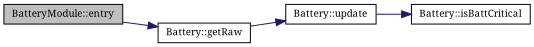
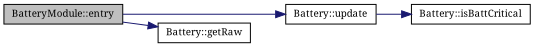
  digraph {
    fontname="Noto Serif"
    rankdir=LR
    node [color=black fillcolor=white fontname="Noto Serif" fontsize=10 shape=record style=filled]
    edge [color=midnightblue fontname="Noto Serif" fontsize=10 labelfontname=Helvetica labelfontsize=10 style=solid]
    n1 [fillcolor=grey75 fontcolor=black height=0.2 label="BatteryModule::entry" width=0.4]
    n2 [height=0.2 label="Battery::update" width=0.4]
    n3 [height=0.2 label="Battery::getRaw" width=0.4]
    n4 [height=0.2 label="Battery::isBattCritical" width=0.4]
-   n3 -> n2
+   n1 -> n2
    n1 -> n3
    n2 -> n4
  }
